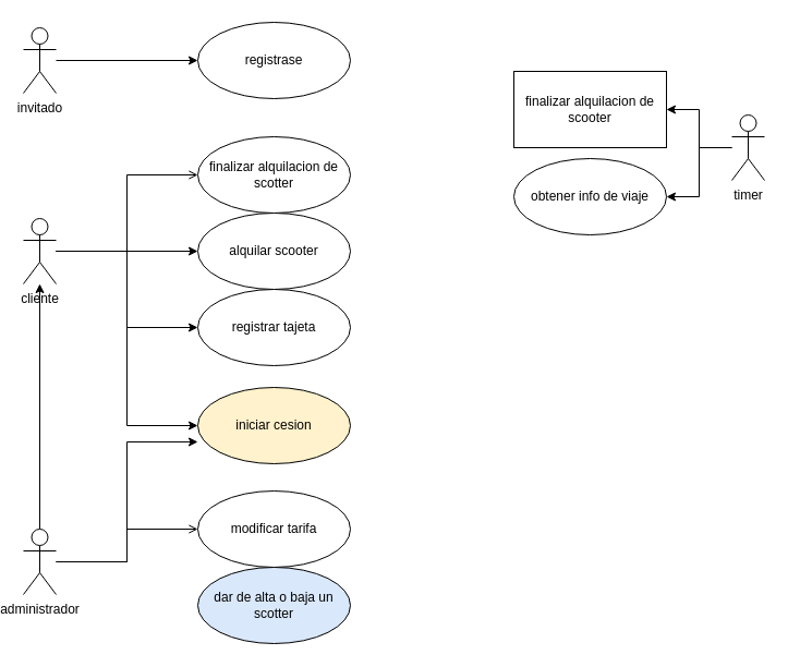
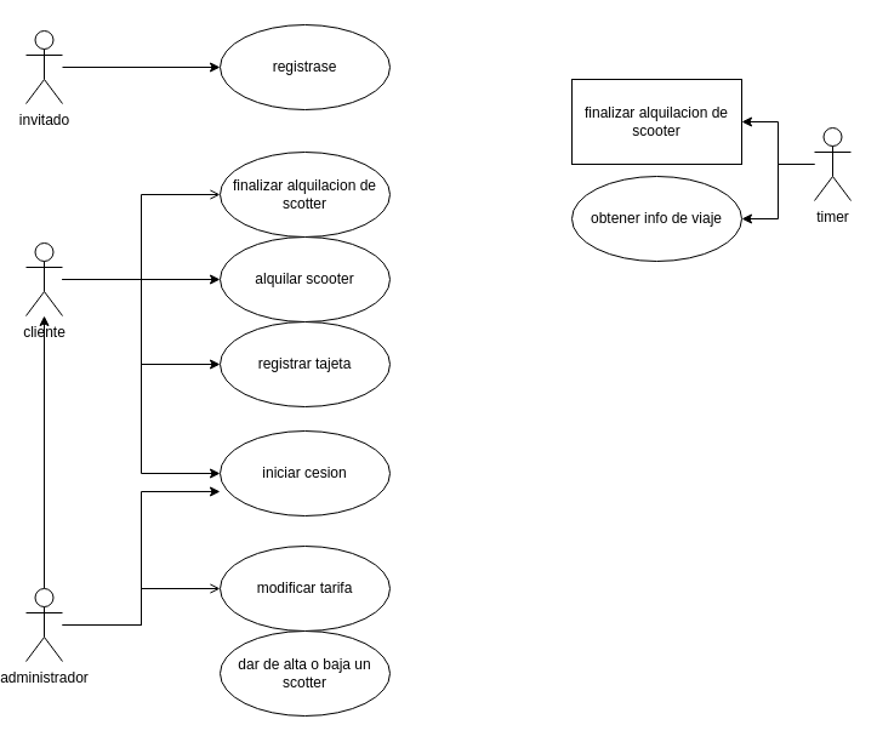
  <mxCell id="0" />
  <mxCell id="1" parent="0" />
  <mxCell id="2" style="edgeStyle=orthogonalEdgeStyle;rounded=0;orthogonalLoop=1;jettySize=auto;html=1;" edge="1" parent="1" source="3" target="13"><mxGeometry relative="1" as="geometry" /></mxCell>
  <mxCell id="3" value="invitado" style="shape=umlActor;verticalLabelPosition=bottom;verticalAlign=top;html=1;" vertex="1" parent="1"><mxGeometry x="20" y="25" width="30" height="60" as="geometry" /></mxCell>
  <mxCell id="4" style="edgeStyle=orthogonalEdgeStyle;rounded=0;orthogonalLoop=1;jettySize=auto;html=1;entryX=0;entryY=0.5;entryDx=0;entryDy=0;" edge="1" parent="1" source="8" target="15"><mxGeometry relative="1" as="geometry" /></mxCell>
  <mxCell id="5" style="edgeStyle=orthogonalEdgeStyle;rounded=0;orthogonalLoop=1;jettySize=auto;html=1;entryX=0;entryY=0.5;entryDx=0;entryDy=0;" edge="1" parent="1" source="8" target="16"><mxGeometry relative="1" as="geometry" /></mxCell>
  <mxCell id="6" style="edgeStyle=orthogonalEdgeStyle;rounded=0;orthogonalLoop=1;jettySize=auto;html=1;entryX=0;entryY=0.5;entryDx=0;entryDy=0;endArrow=open;" edge="1" parent="1" source="8" target="18"><mxGeometry relative="1" as="geometry" /></mxCell>
  <mxCell id="7" style="edgeStyle=orthogonalEdgeStyle;rounded=0;orthogonalLoop=1;jettySize=auto;html=1;entryX=0;entryY=0.5;entryDx=0;entryDy=0;" edge="1" parent="1" source="8" target="14"><mxGeometry relative="1" as="geometry" /></mxCell>
  <mxCell id="8" value="cliente" style="shape=umlActor;verticalLabelPosition=bottom;verticalAlign=top;html=1;" vertex="1" parent="1"><mxGeometry x="20" y="200" width="30" height="60" as="geometry" /></mxCell>
  <mxCell id="9" style="edgeStyle=orthogonalEdgeStyle;rounded=0;orthogonalLoop=1;jettySize=auto;html=1;entryX=0;entryY=0.714;entryDx=0;entryDy=0;entryPerimeter=0;" edge="1" parent="1" source="12" target="14"><mxGeometry relative="1" as="geometry" /></mxCell>
  <mxCell id="10" style="edgeStyle=orthogonalEdgeStyle;rounded=0;orthogonalLoop=1;jettySize=auto;html=1;entryX=0;entryY=0.5;entryDx=0;entryDy=0;endArrow=open;" edge="1" parent="1" source="12" target="17"><mxGeometry relative="1" as="geometry" /></mxCell>
  <mxCell id="11" style="edgeStyle=orthogonalEdgeStyle;rounded=0;orthogonalLoop=1;jettySize=auto;html=1;" edge="1" parent="1" source="12" target="8"><mxGeometry relative="1" as="geometry" /></mxCell>
  <mxCell id="12" value="administrador" style="shape=umlActor;verticalLabelPosition=bottom;verticalAlign=top;html=1;" vertex="1" parent="1"><mxGeometry x="20" y="485" width="30" height="60" as="geometry" /></mxCell>
  <mxCell id="13" value="registrase" style="ellipse;whiteSpace=wrap;html=1;" vertex="1" parent="1"><mxGeometry x="180" y="20" width="140" height="70" as="geometry" /></mxCell>
- <mxCell id="14" value="iniciar cesion" style="ellipse;whiteSpace=wrap;html=1;fillColor=#fff2cc;" vertex="1" parent="1"><mxGeometry x="180" y="355" width="140" height="70" as="geometry" /></mxCell>
+ <mxCell id="14" value="iniciar cesion" style="ellipse;whiteSpace=wrap;html=1;" vertex="1" parent="1"><mxGeometry x="180" y="355" width="140" height="70" as="geometry" /></mxCell>
  <mxCell id="15" value="alquilar scooter" style="ellipse;whiteSpace=wrap;html=1;" vertex="1" parent="1"><mxGeometry x="180" y="195" width="140" height="70" as="geometry" /></mxCell>
  <mxCell id="16" value="registrar tajeta" style="ellipse;whiteSpace=wrap;html=1;" vertex="1" parent="1"><mxGeometry x="180" y="265" width="140" height="70" as="geometry" /></mxCell>
  <mxCell id="17" value="modificar tarifa" style="ellipse;whiteSpace=wrap;html=1;" vertex="1" parent="1"><mxGeometry x="180" y="450" width="140" height="70" as="geometry" /></mxCell>
  <mxCell id="18" value="finalizar alquilacion de scotter" style="ellipse;whiteSpace=wrap;html=1;" vertex="1" parent="1"><mxGeometry x="180" y="125" width="140" height="70" as="geometry" /></mxCell>
  <mxCell id="19" style="edgeStyle=orthogonalEdgeStyle;rounded=0;orthogonalLoop=1;jettySize=auto;html=1;" edge="1" parent="1" source="21" target="22"><mxGeometry relative="1" as="geometry" /></mxCell>
  <mxCell id="20" style="edgeStyle=orthogonalEdgeStyle;rounded=0;orthogonalLoop=1;jettySize=auto;html=1;" edge="1" parent="1" source="21" target="24"><mxGeometry relative="1" as="geometry" /></mxCell>
  <mxCell id="21" value="timer" style="shape=umlActor;verticalLabelPosition=bottom;verticalAlign=top;html=1;" vertex="1" parent="1"><mxGeometry x="670" y="105" width="30" height="60" as="geometry" /></mxCell>
  <mxCell id="22" value="finalizar alquilacion de scooter" style="whiteSpace=wrap;html=1;rounded=0;" vertex="1" parent="1"><mxGeometry x="470" y="65" width="140" height="70" as="geometry" /></mxCell>
- <mxCell id="23" value="dar de alta o baja un scotter" style="ellipse;whiteSpace=wrap;html=1;fillColor=#dae8fc;" vertex="1" parent="1"><mxGeometry x="180" y="520" width="140" height="70" as="geometry" /></mxCell>
+ <mxCell id="23" value="dar de alta o baja un scotter" style="ellipse;whiteSpace=wrap;html=1;" vertex="1" parent="1"><mxGeometry x="180" y="520" width="140" height="70" as="geometry" /></mxCell>
  <mxCell id="24" value="obtener info de viaje" style="ellipse;whiteSpace=wrap;html=1;" vertex="1" parent="1"><mxGeometry x="470" y="145" width="140" height="70" as="geometry" /></mxCell>
